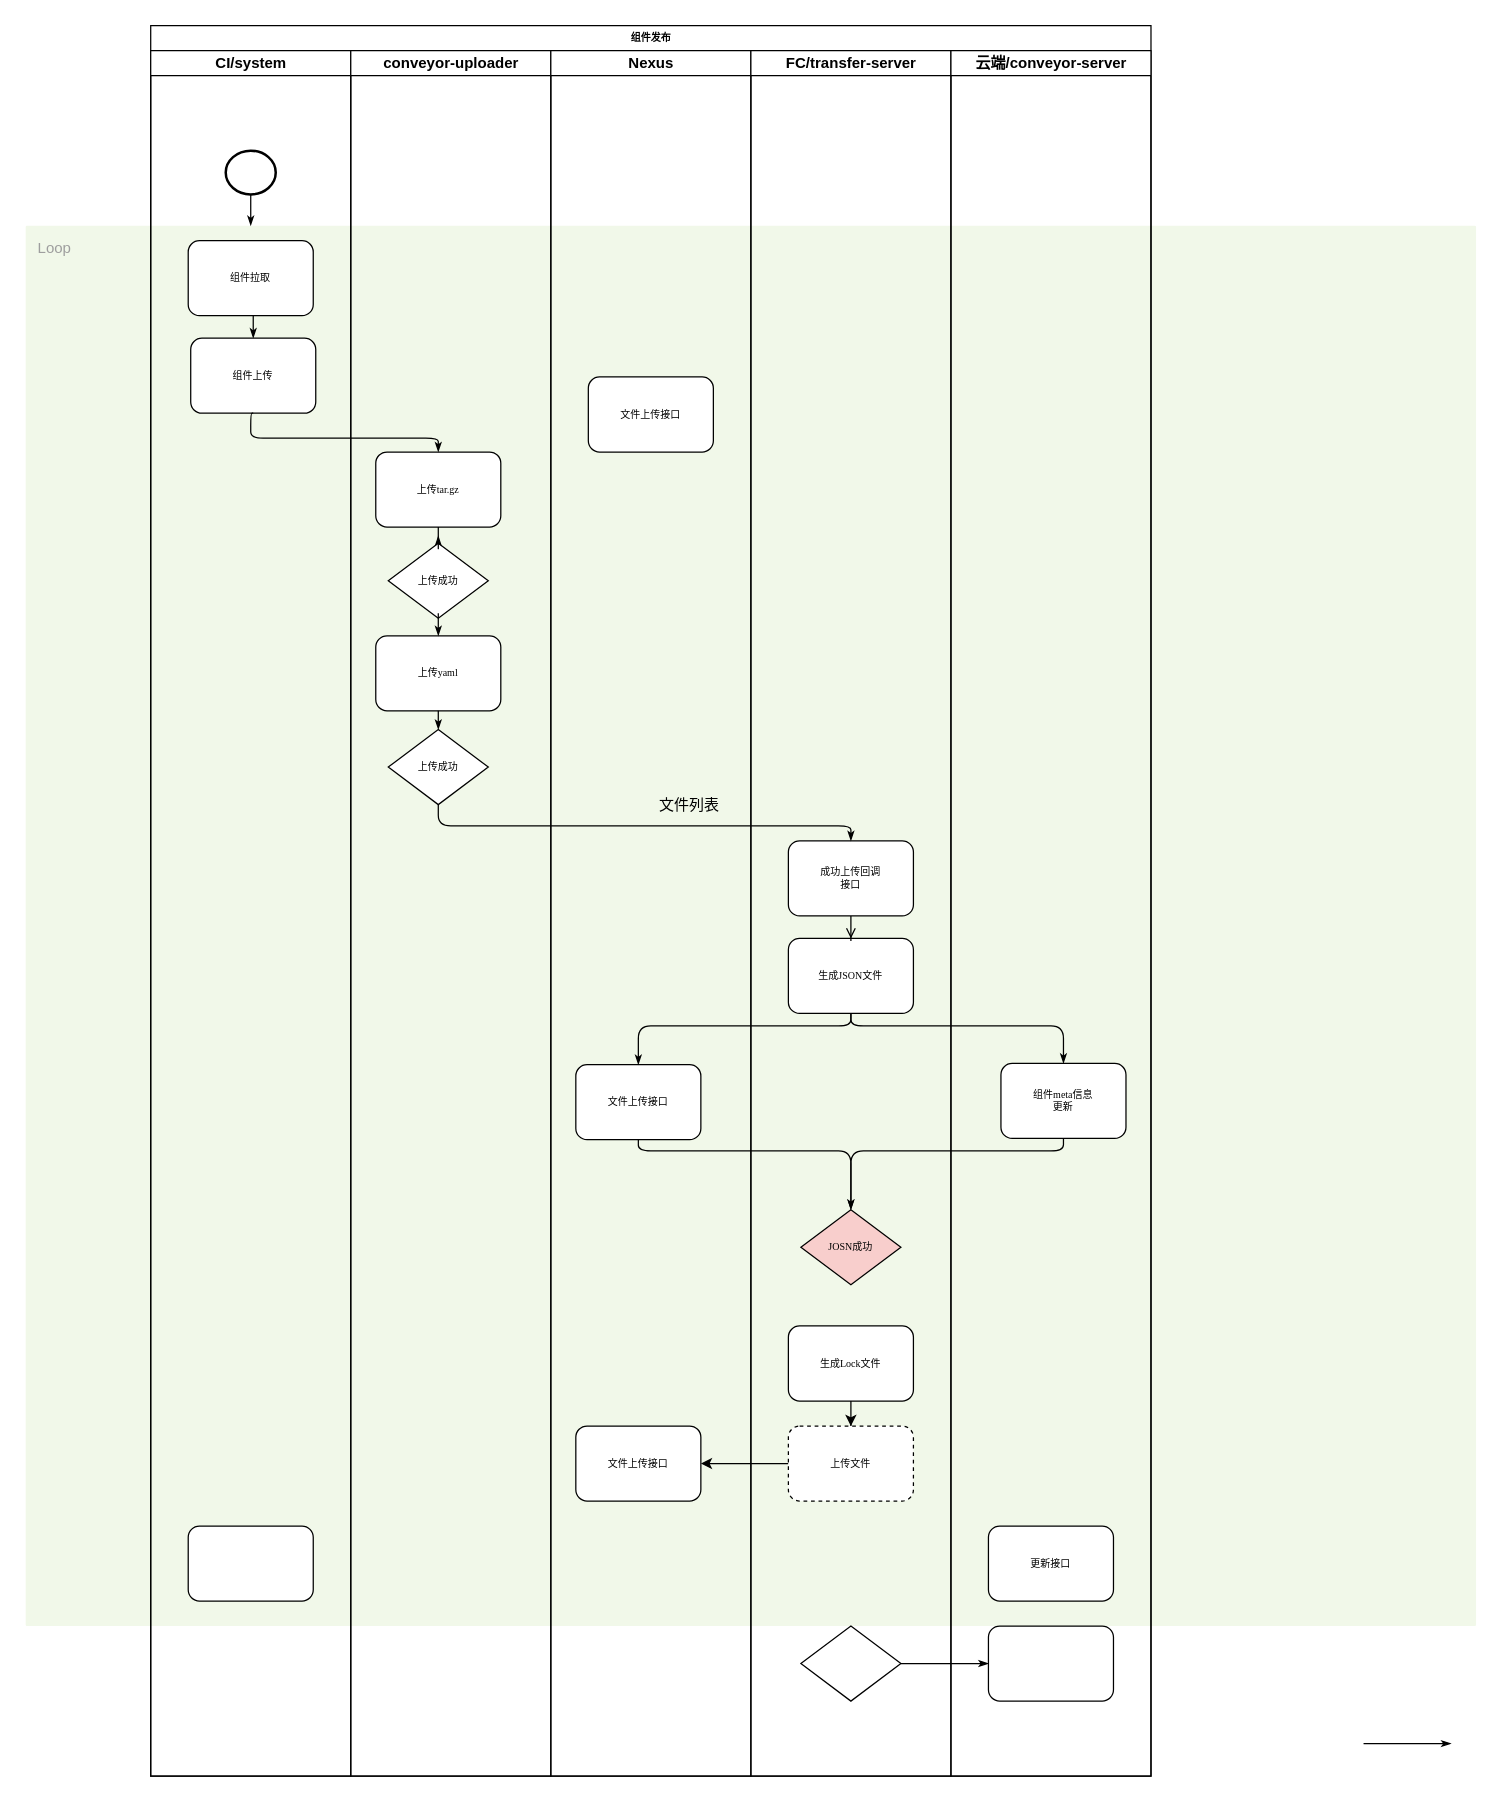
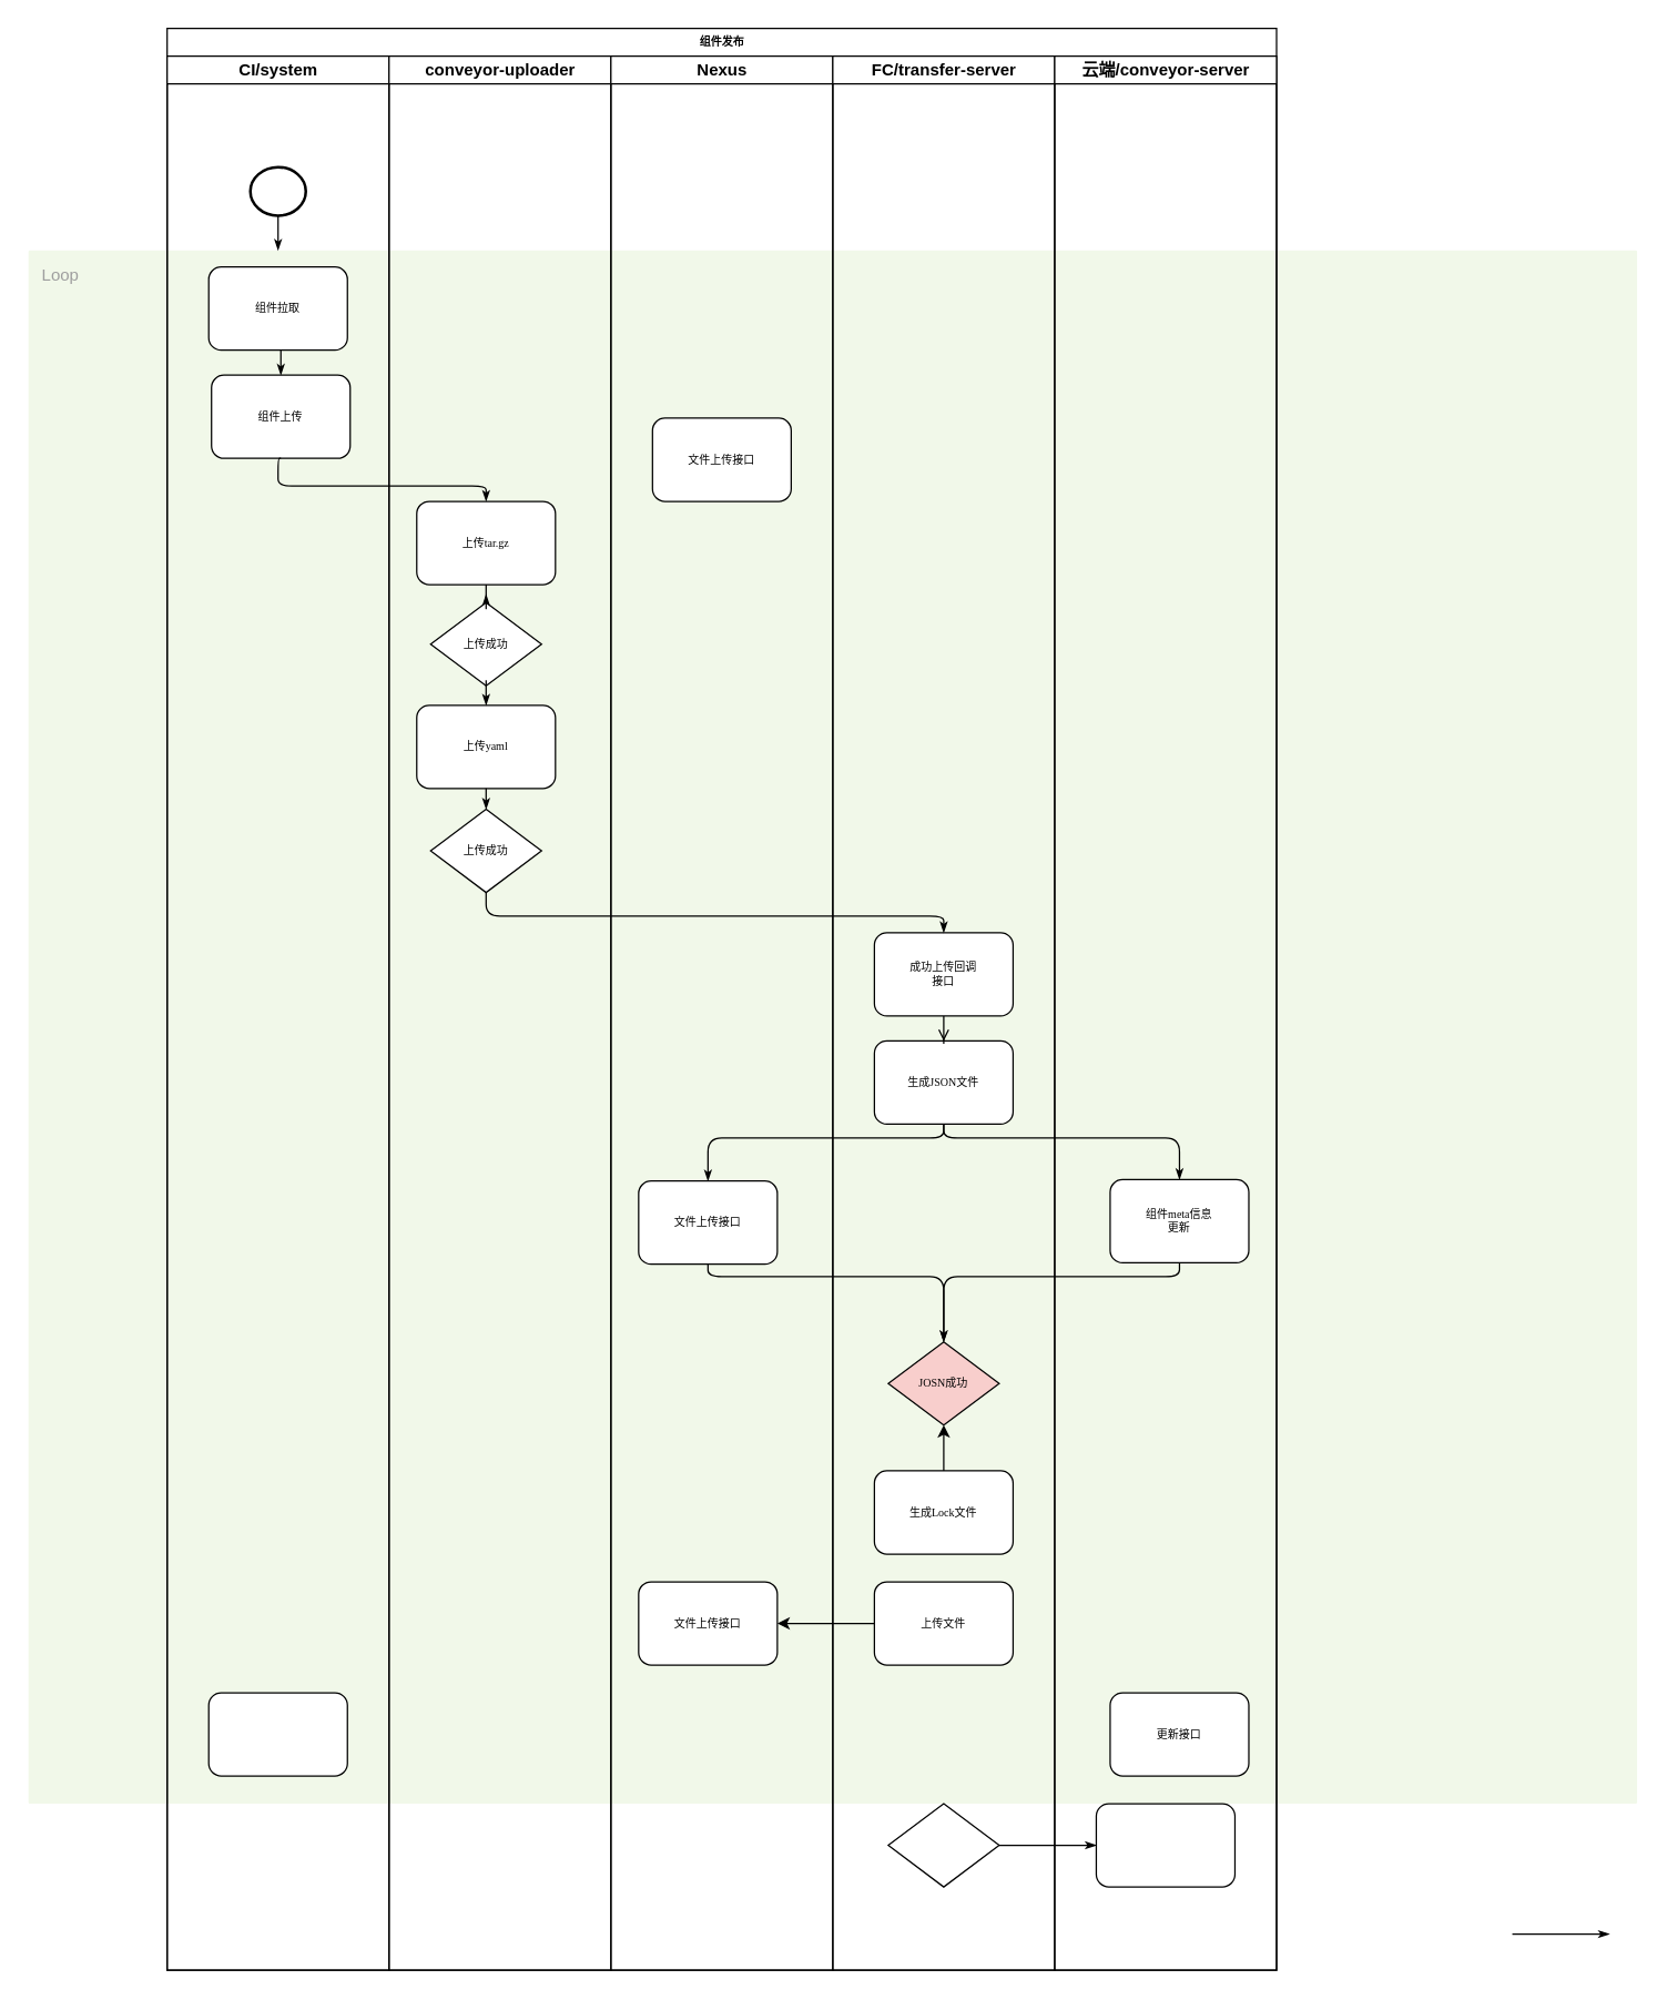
  <mxCell id="0" />
  <mxCell id="1" parent="0" />
  <mxCell id="2" value="Loop" style="sketch=0;points=[[0,0,0],[0.25,0,0],[0.5,0,0],[0.75,0,0],[1,0,0],[1,0.25,0],[1,0.5,0],[1,0.75,0],[1,1,0],[0.75,1,0],[0.5,1,0],[0.25,1,0],[0,1,0],[0,0.75,0],[0,0.5,0],[0,0.25,0]];rounded=1;absoluteArcSize=1;arcSize=2;html=1;strokeColor=none;gradientColor=none;shadow=0;dashed=0;fontSize=12;fontColor=#9E9E9E;align=left;verticalAlign=top;spacing=10;spacingTop=-4;whiteSpace=wrap;fillColor=#F1F8E9;" vertex="1" parent="1"><mxGeometry x="20" y="180" width="1160" height="1120" as="geometry" /></mxCell>
  <mxCell id="3" value="组件发布" style="swimlane;html=1;childLayout=stackLayout;startSize=20;rounded=0;shadow=0;labelBackgroundColor=none;strokeWidth=1;fontFamily=Verdana;fontSize=8;align=center;" parent="1" vertex="1"><mxGeometry x="120" y="20" width="800" height="1400" as="geometry" /></mxCell>
  <mxCell id="4" value="CI/system" style="swimlane;html=1;startSize=20;" parent="3" vertex="1"><mxGeometry y="20" width="160" height="1380" as="geometry" /></mxCell>
  <mxCell id="5" value="组件拉取" style="rounded=1;whiteSpace=wrap;html=1;shadow=0;labelBackgroundColor=none;strokeWidth=1;fontFamily=Verdana;fontSize=8;align=center;" parent="4" vertex="1"><mxGeometry x="30" y="152" width="100" height="60" as="geometry" /></mxCell>
  <mxCell id="6" value="" style="rounded=1;whiteSpace=wrap;html=1;shadow=0;labelBackgroundColor=none;strokeWidth=1;fontFamily=Verdana;fontSize=8;align=center;" parent="4" vertex="1"><mxGeometry x="30" y="1180" width="100" height="60" as="geometry" /></mxCell>
  <mxCell id="7" value="" style="strokeWidth=2;html=1;shape=mxgraph.flowchart.start_2;whiteSpace=wrap;" vertex="1" parent="4"><mxGeometry x="60" y="80" width="40" height="35" as="geometry" /></mxCell>
  <mxCell id="8" style="edgeStyle=orthogonalEdgeStyle;rounded=1;html=1;labelBackgroundColor=none;startArrow=none;startFill=0;startSize=5;endArrow=classicThin;endFill=1;endSize=5;jettySize=auto;orthogonalLoop=1;strokeWidth=1;fontFamily=Verdana;fontSize=8;exitX=0.5;exitY=1;exitDx=0;exitDy=0;exitPerimeter=0;" parent="4" source="7" edge="1"><mxGeometry relative="1" as="geometry"><mxPoint x="120" y="95" as="sourcePoint" /><mxPoint x="80" y="140" as="targetPoint" /></mxGeometry></mxCell>
  <mxCell id="9" style="edgeStyle=orthogonalEdgeStyle;rounded=1;html=1;labelBackgroundColor=none;startArrow=none;startFill=0;startSize=5;endArrow=classicThin;endFill=1;endSize=5;jettySize=auto;orthogonalLoop=1;strokeWidth=1;fontFamily=Verdana;fontSize=8;entryX=0.5;entryY=0;entryDx=0;entryDy=0;" edge="1" parent="4" target="28"><mxGeometry relative="1" as="geometry"><mxPoint x="82" y="212" as="sourcePoint" /><mxPoint x="170" y="212" as="targetPoint" /></mxGeometry></mxCell>
  <mxCell id="10" style="edgeStyle=orthogonalEdgeStyle;rounded=1;html=1;labelBackgroundColor=none;startArrow=none;startFill=0;startSize=5;endArrow=classicThin;endFill=1;endSize=5;jettySize=auto;orthogonalLoop=1;strokeWidth=1;fontFamily=Verdana;fontSize=8" parent="3" source="22" target="27" edge="1"><mxGeometry relative="1" as="geometry" /></mxCell>
  <mxCell id="11" value="conveyor-uploader" style="swimlane;html=1;startSize=20;" parent="3" vertex="1"><mxGeometry x="160" y="20" width="160" height="1380" as="geometry" /></mxCell>
  <mxCell id="12" value="上传tar.gz" style="rounded=1;whiteSpace=wrap;html=1;shadow=0;labelBackgroundColor=none;strokeWidth=1;fontFamily=Verdana;fontSize=8;align=center;" vertex="1" parent="11"><mxGeometry x="20" y="321" width="100" height="60" as="geometry" /></mxCell>
  <mxCell id="13" value="上传成功" style="rhombus;whiteSpace=wrap;html=1;rounded=0;shadow=0;labelBackgroundColor=none;strokeWidth=1;fontFamily=Verdana;fontSize=8;align=center;" vertex="1" parent="11"><mxGeometry x="30" y="394" width="80" height="60" as="geometry" /></mxCell>
  <mxCell id="14" value="上传yaml" style="rounded=1;whiteSpace=wrap;html=1;shadow=0;labelBackgroundColor=none;strokeWidth=1;fontFamily=Verdana;fontSize=8;align=center;" vertex="1" parent="11"><mxGeometry x="20" y="468" width="100" height="60" as="geometry" /></mxCell>
  <mxCell id="15" style="edgeStyle=orthogonalEdgeStyle;rounded=1;html=1;labelBackgroundColor=none;startArrow=none;startFill=0;startSize=5;endArrow=classicThin;endFill=1;endSize=5;jettySize=auto;orthogonalLoop=1;strokeColor=#000000;strokeWidth=1;fontFamily=Verdana;fontSize=8;fontColor=#000000;" edge="1" parent="11" source="12"><mxGeometry relative="1" as="geometry"><mxPoint x="70" y="388" as="targetPoint" /></mxGeometry></mxCell>
  <mxCell id="16" style="edgeStyle=orthogonalEdgeStyle;rounded=1;html=1;labelBackgroundColor=none;startArrow=none;startFill=0;startSize=5;endArrow=classicThin;endFill=1;endSize=5;jettySize=auto;orthogonalLoop=1;strokeWidth=1;fontFamily=Verdana;fontSize=8;entryX=0.5;entryY=0;entryDx=0;entryDy=0;" edge="1" parent="11" target="14"><mxGeometry relative="1" as="geometry"><mxPoint x="70" y="450" as="sourcePoint" /><mxPoint x="130" y="400" as="targetPoint" /></mxGeometry></mxCell>
  <mxCell id="17" style="edgeStyle=orthogonalEdgeStyle;rounded=1;html=1;labelBackgroundColor=none;startArrow=none;startFill=0;startSize=5;endArrow=classicThin;endFill=1;endSize=5;jettySize=auto;orthogonalLoop=1;strokeWidth=1;fontFamily=Verdana;fontSize=8;entryX=0.5;entryY=0;entryDx=0;entryDy=0;" edge="1" parent="11" target="29"><mxGeometry relative="1" as="geometry"><mxPoint x="70" y="528" as="sourcePoint" /><mxPoint x="140" y="528" as="targetPoint" /></mxGeometry></mxCell>
  <mxCell id="18" value="Nexus" style="swimlane;html=1;startSize=20;" parent="3" vertex="1"><mxGeometry x="320" y="20" width="160" height="1380" as="geometry" /></mxCell>
  <mxCell id="19" value="文件上传接口" style="rounded=1;whiteSpace=wrap;html=1;shadow=0;labelBackgroundColor=none;strokeWidth=1;fontFamily=Verdana;fontSize=8;align=center;" parent="18" vertex="1"><mxGeometry x="30" y="261" width="100" height="60" as="geometry" /></mxCell>
  <mxCell id="20" value="文件上传接口" style="rounded=1;whiteSpace=wrap;html=1;shadow=0;labelBackgroundColor=none;strokeWidth=1;fontFamily=Verdana;fontSize=8;align=center;" vertex="1" parent="18"><mxGeometry x="20" y="811" width="100" height="60" as="geometry" /></mxCell>
  <mxCell id="21" value="FC/transfer-server" style="swimlane;html=1;startSize=20;" parent="3" vertex="1"><mxGeometry x="480" y="20" width="160" height="1380" as="geometry" /></mxCell>
  <mxCell id="22" value="" style="rhombus;whiteSpace=wrap;html=1;rounded=0;shadow=0;labelBackgroundColor=none;strokeWidth=1;fontFamily=Verdana;fontSize=8;align=center;" parent="21" vertex="1"><mxGeometry x="40" y="1260" width="80" height="60" as="geometry" /></mxCell>
  <mxCell id="23" value="生成JSON文件" style="rounded=1;whiteSpace=wrap;html=1;shadow=0;labelBackgroundColor=none;strokeWidth=1;fontFamily=Verdana;fontSize=8;align=center;" vertex="1" parent="21"><mxGeometry x="30" y="710" width="100" height="60" as="geometry" /></mxCell>
  <mxCell id="24" style="edgeStyle=orthogonalEdgeStyle;rounded=1;html=1;labelBackgroundColor=none;startArrow=none;startFill=0;startSize=5;endArrow=classicThin;endFill=1;endSize=5;jettySize=auto;orthogonalLoop=1;strokeWidth=1;fontFamily=Verdana;fontSize=8;entryX=0.5;entryY=0;entryDx=0;entryDy=0;" edge="1" parent="21" target="20"><mxGeometry relative="1" as="geometry"><mxPoint x="80" y="770" as="sourcePoint" /><mxPoint x="150" y="770" as="targetPoint" /><Array as="points"><mxPoint x="80" y="780" /><mxPoint x="-90" y="780" /></Array></mxGeometry></mxCell>
  <mxCell id="25" style="edgeStyle=orthogonalEdgeStyle;rounded=1;html=1;labelBackgroundColor=none;startArrow=none;startFill=0;startSize=5;endArrow=classicThin;endFill=1;endSize=5;jettySize=auto;orthogonalLoop=1;strokeWidth=1;fontFamily=Verdana;fontSize=8;entryX=0.5;entryY=0;entryDx=0;entryDy=0;" edge="1" parent="21" target="32"><mxGeometry relative="1" as="geometry"><mxPoint x="80" y="770" as="sourcePoint" /><mxPoint x="150" y="770" as="targetPoint" /><Array as="points"><mxPoint x="80" y="780" /><mxPoint x="250" y="780" /></Array></mxGeometry></mxCell>
  <mxCell id="26" value="云端/conveyor-server" style="swimlane;html=1;startSize=20;" parent="3" vertex="1"><mxGeometry x="640" y="20" width="160" height="1380" as="geometry" /></mxCell>
  <mxCell id="27" value="" style="rounded=1;whiteSpace=wrap;html=1;shadow=0;labelBackgroundColor=none;strokeWidth=1;fontFamily=Verdana;fontSize=8;align=center;" parent="26" vertex="1"><mxGeometry x="30" y="1260" width="100" height="60" as="geometry" /></mxCell>
  <mxCell id="28" value="组件上传" style="rounded=1;whiteSpace=wrap;html=1;shadow=0;labelBackgroundColor=none;strokeWidth=1;fontFamily=Verdana;fontSize=8;align=center;" vertex="1" parent="1"><mxGeometry x="152" y="270" width="100" height="60" as="geometry" /></mxCell>
  <mxCell id="29" value="上传成功" style="rhombus;whiteSpace=wrap;html=1;rounded=0;shadow=0;labelBackgroundColor=none;strokeWidth=1;fontFamily=Verdana;fontSize=8;align=center;" vertex="1" parent="1"><mxGeometry x="310" y="583" width="80" height="60" as="geometry" /></mxCell>
  <mxCell id="30" style="edgeStyle=orthogonalEdgeStyle;rounded=0;orthogonalLoop=1;jettySize=auto;html=1;endArrow=open;" edge="1" parent="1" source="31" target="23"><mxGeometry relative="1" as="geometry" /></mxCell>
  <mxCell id="31" value="成功上传回调&lt;br&gt;接口" style="rounded=1;whiteSpace=wrap;html=1;shadow=0;labelBackgroundColor=none;strokeWidth=1;fontFamily=Verdana;fontSize=8;align=center;" vertex="1" parent="1"><mxGeometry x="630" y="672" width="100" height="60" as="geometry" /></mxCell>
  <mxCell id="32" value="组件meta信息&lt;br&gt;更新" style="rounded=1;whiteSpace=wrap;html=1;shadow=0;labelBackgroundColor=none;strokeWidth=1;fontFamily=Verdana;fontSize=8;align=center;" vertex="1" parent="1"><mxGeometry x="800" y="850" width="100" height="60" as="geometry" /></mxCell>
  <mxCell id="33" style="edgeStyle=orthogonalEdgeStyle;rounded=1;html=1;labelBackgroundColor=none;startArrow=none;startFill=0;startSize=5;endArrow=classicThin;endFill=1;endSize=5;jettySize=auto;orthogonalLoop=1;strokeWidth=1;fontFamily=Verdana;fontSize=8;exitX=0.5;exitY=1;exitDx=0;exitDy=0;" edge="1" parent="1" source="28" target="12"><mxGeometry relative="1" as="geometry"><mxPoint x="200" y="335" as="sourcePoint" /><mxPoint x="270" y="335" as="targetPoint" /><Array as="points"><mxPoint x="200" y="330" /><mxPoint x="200" y="350" /><mxPoint x="350" y="350" /></Array></mxGeometry></mxCell>
  <mxCell id="34" style="edgeStyle=orthogonalEdgeStyle;rounded=1;html=1;labelBackgroundColor=none;startArrow=none;startFill=0;startSize=5;endArrow=classicThin;endFill=1;endSize=5;jettySize=auto;orthogonalLoop=1;strokeWidth=1;fontFamily=Verdana;fontSize=8" edge="1" parent="1" target="31"><mxGeometry relative="1" as="geometry"><mxPoint x="350" y="643" as="sourcePoint" /><mxPoint x="420" y="643" as="targetPoint" /><Array as="points"><mxPoint x="350" y="660" /><mxPoint x="680" y="660" /></Array></mxGeometry></mxCell>
- <mxCell id="35" value="文件列表" style="text;strokeColor=none;align=center;fillColor=none;html=1;verticalAlign=middle;whiteSpace=wrap;rounded=0;" vertex="1" parent="1"><mxGeometry x="521" y="629" width="60" height="30" as="geometry" /></mxCell>
  <mxCell id="36" value="JOSN成功" style="rhombus;whiteSpace=wrap;html=1;rounded=0;shadow=0;labelBackgroundColor=none;strokeWidth=1;fontFamily=Verdana;fontSize=8;align=center;fillColor=#f8cecc;" vertex="1" parent="1"><mxGeometry x="640" y="967" width="80" height="60" as="geometry" /></mxCell>
- <mxCell id="37" style="edgeStyle=orthogonalEdgeStyle;rounded=0;orthogonalLoop=1;jettySize=auto;html=1;" edge="1" parent="1" source="38" target="40"><mxGeometry relative="1" as="geometry" /></mxCell>
+ <mxCell id="37" style="edgeStyle=orthogonalEdgeStyle;rounded=0;orthogonalLoop=1;jettySize=auto;html=1;" edge="1" parent="1" source="38" target="36"><mxGeometry relative="1" as="geometry" /></mxCell>
  <mxCell id="38" value="生成Lock文件" style="rounded=1;whiteSpace=wrap;html=1;shadow=0;labelBackgroundColor=none;strokeWidth=1;fontFamily=Verdana;fontSize=8;align=center;" vertex="1" parent="1"><mxGeometry x="630" y="1060" width="100" height="60" as="geometry" /></mxCell>
  <mxCell id="39" style="edgeStyle=orthogonalEdgeStyle;rounded=0;orthogonalLoop=1;jettySize=auto;html=1;" edge="1" parent="1" source="40" target="42"><mxGeometry relative="1" as="geometry" /></mxCell>
- <mxCell id="40" value="上传文件" style="rounded=1;whiteSpace=wrap;html=1;shadow=0;labelBackgroundColor=none;strokeWidth=1;fontFamily=Verdana;fontSize=8;align=center;dashed=1;" vertex="1" parent="1"><mxGeometry x="630" y="1140" width="100" height="60" as="geometry" /></mxCell>
- <mxCell id="41" value="更新接口" style="rounded=1;whiteSpace=wrap;html=1;shadow=0;labelBackgroundColor=none;strokeWidth=1;fontFamily=Verdana;fontSize=8;align=center;" vertex="1" parent="1"><mxGeometry x="790" y="1220" width="100" height="60" as="geometry" /></mxCell>
+ <mxCell id="40" value="上传文件" style="rounded=1;whiteSpace=wrap;html=1;shadow=0;labelBackgroundColor=none;strokeWidth=1;fontFamily=Verdana;fontSize=8;align=center;" vertex="1" parent="1"><mxGeometry x="630" y="1140" width="100" height="60" as="geometry" /></mxCell>
+ <mxCell id="41" value="更新接口" style="rounded=1;whiteSpace=wrap;html=1;shadow=0;labelBackgroundColor=none;strokeWidth=1;fontFamily=Verdana;fontSize=8;align=center;" vertex="1" parent="1"><mxGeometry x="800" y="1220" width="100" height="60" as="geometry" /></mxCell>
  <mxCell id="42" value="文件上传接口" style="rounded=1;whiteSpace=wrap;html=1;shadow=0;labelBackgroundColor=none;strokeWidth=1;fontFamily=Verdana;fontSize=8;align=center;" vertex="1" parent="1"><mxGeometry x="460" y="1140" width="100" height="60" as="geometry" /></mxCell>
  <mxCell id="43" style="edgeStyle=orthogonalEdgeStyle;rounded=1;html=1;labelBackgroundColor=none;startArrow=none;startFill=0;startSize=5;endArrow=classicThin;endFill=1;endSize=5;jettySize=auto;orthogonalLoop=1;strokeWidth=1;fontFamily=Verdana;fontSize=8;entryX=0.5;entryY=0;entryDx=0;entryDy=0;" edge="1" parent="1" target="36"><mxGeometry relative="1" as="geometry"><mxPoint x="850" y="910" as="sourcePoint" /><mxPoint x="920" y="910" as="targetPoint" /><Array as="points"><mxPoint x="850" y="920" /><mxPoint x="680" y="920" /></Array></mxGeometry></mxCell>
  <mxCell id="44" style="edgeStyle=orthogonalEdgeStyle;rounded=1;html=1;labelBackgroundColor=none;startArrow=none;startFill=0;startSize=5;endArrow=classicThin;endFill=1;endSize=5;jettySize=auto;orthogonalLoop=1;strokeWidth=1;fontFamily=Verdana;fontSize=8" edge="1" parent="1"><mxGeometry relative="1" as="geometry"><mxPoint x="1090" y="1394" as="sourcePoint" /><mxPoint x="1160" y="1394" as="targetPoint" /></mxGeometry></mxCell>
  <mxCell id="45" style="edgeStyle=orthogonalEdgeStyle;rounded=1;html=1;labelBackgroundColor=none;startArrow=none;startFill=0;startSize=5;endArrow=classicThin;endFill=1;endSize=5;jettySize=auto;orthogonalLoop=1;strokeWidth=1;fontFamily=Verdana;fontSize=8;entryX=0.5;entryY=0;entryDx=0;entryDy=0;exitX=0.5;exitY=1;exitDx=0;exitDy=0;" edge="1" parent="1" source="20" target="36"><mxGeometry relative="1" as="geometry"><mxPoint x="500" y="910" as="sourcePoint" /><mxPoint x="570" y="910" as="targetPoint" /><Array as="points"><mxPoint x="510" y="920" /><mxPoint x="680" y="920" /></Array></mxGeometry></mxCell>
